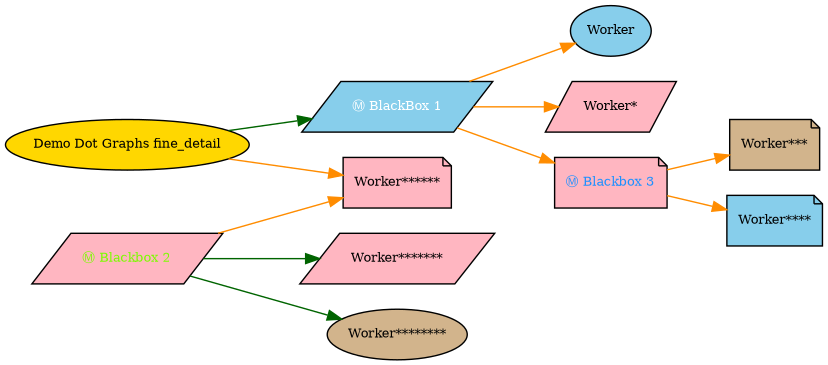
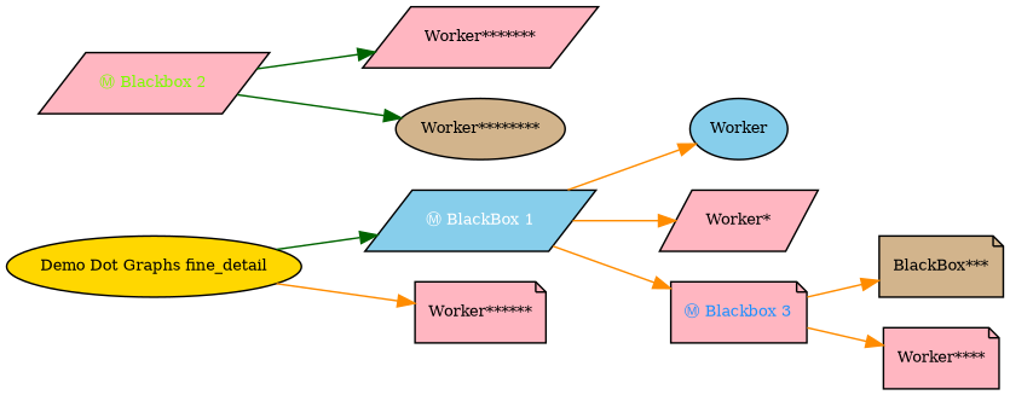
  digraph {
    fontname="times-roman"
    ordering=out
    rankdir=LR
    node [fillcolor=lightpink fontcolor=black fontname="times-roman" fontsize=9 shape=parallelogram style=filled]
    edge [color=darkorange fontname="times-roman"]
    n1 [fillcolor=gold label="Demo Dot Graphs fine_detail" shape=ellipse]
    n2 [fillcolor=skyblue fontcolor=white label="Ⓜ BlackBox 1"]
    n3 [label="Worker******" shape=note]
    n4 [fillcolor=skyblue label=Worker shape=ellipse]
    n5 [label="Worker*"]
    n6 [fontcolor=dodgerblue label="Ⓜ Blackbox 3" shape=note]
    n7 [fontcolor=lawngreen label="Ⓜ Blackbox 2"]
    n8 [label="Worker*******"]
    n9 [fillcolor=tan label="Worker********" shape=ellipse]
-   n10 [fillcolor=tan label="Worker***" shape=note]
-   n11 [fillcolor=skyblue label="Worker****" shape=note]
+   n10 [fillcolor=tan label="BlackBox***" shape=note]
+   n11 [label="Worker****" shape=note]
    n1 -> n2 [color=darkgreen]
    n1 -> n3
    n2 -> n4
    n2 -> n5
    n2 -> n6
    n6 -> n10
    n6 -> n11
-   n7 -> n3
    n7 -> n8 [color=darkgreen]
    n7 -> n9 [color=darkgreen]
  }
